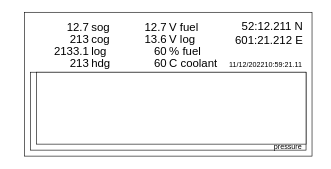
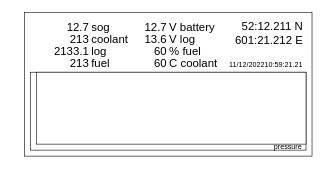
  <mxCell id="0" />
  <mxCell id="1" parent="0" />
  <mxCell id="2" value="" style="rounded=0;whiteSpace=wrap;html=1;" vertex="1" parent="1"><mxGeometry x="40" y="20" width="480" height="240" as="geometry" /></mxCell>
  <mxCell id="3" value="12.7" style="text;html=1;strokeColor=none;fillColor=none;align=right;verticalAlign=middle;whiteSpace=wrap;rounded=0;fontSize=19;" vertex="1" parent="1"><mxGeometry x="40" y="30" width="110" height="30" as="geometry" /></mxCell>
  <mxCell id="4" value="213" style="text;html=1;strokeColor=none;fillColor=none;align=right;verticalAlign=middle;whiteSpace=wrap;rounded=0;fontSize=19;" vertex="1" parent="1"><mxGeometry x="50" y="50" width="100" height="30" as="geometry" /></mxCell>
  <mxCell id="5" value="2133.1" style="text;html=1;strokeColor=none;fillColor=none;align=right;verticalAlign=middle;whiteSpace=wrap;rounded=0;fontSize=19;" vertex="1" parent="1"><mxGeometry x="20" y="70" width="130" height="30" as="geometry" /></mxCell>
  <mxCell id="6" value="213" style="text;html=1;strokeColor=none;fillColor=none;align=right;verticalAlign=middle;whiteSpace=wrap;rounded=0;fontSize=19;" vertex="1" parent="1"><mxGeometry x="20" y="90" width="130" height="30" as="geometry" /></mxCell>
  <mxCell id="7" value="&lt;div style=&quot;text-align: right;&quot;&gt;&lt;span style=&quot;background-color: initial;&quot;&gt;52:12.211&amp;nbsp;N&lt;/span&gt;&lt;/div&gt;&lt;div style=&quot;text-align: right;&quot;&gt;&lt;span style=&quot;background-color: initial;&quot;&gt;601:21.212 E&lt;/span&gt;&lt;/div&gt;" style="text;html=1;strokeColor=none;fillColor=none;align=left;verticalAlign=middle;whiteSpace=wrap;rounded=0;fontSize=19;" vertex="1" parent="1"><mxGeometry x="390" y="40" width="140" height="30" as="geometry" /></mxCell>
  <mxCell id="8" value="sog" style="text;html=1;strokeColor=none;fillColor=none;align=left;verticalAlign=middle;whiteSpace=wrap;rounded=0;fontSize=19;" vertex="1" parent="1"><mxGeometry x="150" y="30" width="130" height="30" as="geometry" /></mxCell>
- <mxCell id="9" value="cog" style="text;html=1;strokeColor=none;fillColor=none;align=left;verticalAlign=middle;whiteSpace=wrap;rounded=0;fontSize=19;" vertex="1" parent="1"><mxGeometry x="150" y="50" width="130" height="30" as="geometry" /></mxCell>
+ <mxCell id="9" value="coolant" style="text;html=1;strokeColor=none;fillColor=none;align=left;verticalAlign=middle;whiteSpace=wrap;rounded=0;fontSize=19;" vertex="1" parent="1"><mxGeometry x="150" y="50" width="130" height="30" as="geometry" /></mxCell>
  <mxCell id="10" value="log" style="text;html=1;strokeColor=none;fillColor=none;align=left;verticalAlign=middle;whiteSpace=wrap;rounded=0;fontSize=19;" vertex="1" parent="1"><mxGeometry x="150" y="70" width="130" height="30" as="geometry" /></mxCell>
- <mxCell id="11" value="hdg" style="text;html=1;strokeColor=none;fillColor=none;align=left;verticalAlign=middle;whiteSpace=wrap;rounded=0;fontSize=19;" vertex="1" parent="1"><mxGeometry x="150" y="90" width="130" height="30" as="geometry" /></mxCell>
+ <mxCell id="11" value="fuel" style="text;html=1;strokeColor=none;fillColor=none;align=left;verticalAlign=middle;whiteSpace=wrap;rounded=0;fontSize=19;" vertex="1" parent="1"><mxGeometry x="150" y="90" width="130" height="30" as="geometry" /></mxCell>
  <mxCell id="12" value="12.7" style="text;html=1;strokeColor=none;fillColor=none;align=right;verticalAlign=middle;whiteSpace=wrap;rounded=0;fontSize=19;" vertex="1" parent="1"><mxGeometry x="150" y="30" width="130" height="30" as="geometry" /></mxCell>
- <mxCell id="13" value="V fuel" style="text;html=1;strokeColor=none;fillColor=none;align=left;verticalAlign=middle;whiteSpace=wrap;rounded=0;fontSize=19;" vertex="1" parent="1"><mxGeometry x="280" y="30" width="130" height="30" as="geometry" /></mxCell>
+ <mxCell id="13" value="V battery" style="text;html=1;strokeColor=none;fillColor=none;align=left;verticalAlign=middle;whiteSpace=wrap;rounded=0;fontSize=19;" vertex="1" parent="1"><mxGeometry x="280" y="30" width="130" height="30" as="geometry" /></mxCell>
  <mxCell id="14" value="13.6" style="text;html=1;strokeColor=none;fillColor=none;align=right;verticalAlign=middle;whiteSpace=wrap;rounded=0;fontSize=19;" vertex="1" parent="1"><mxGeometry x="150" y="50" width="130" height="30" as="geometry" /></mxCell>
  <mxCell id="15" value="V log" style="text;html=1;strokeColor=none;fillColor=none;align=left;verticalAlign=middle;whiteSpace=wrap;rounded=0;fontSize=19;" vertex="1" parent="1"><mxGeometry x="280" y="50" width="130" height="30" as="geometry" /></mxCell>
  <mxCell id="16" value="60" style="text;html=1;strokeColor=none;fillColor=none;align=right;verticalAlign=middle;whiteSpace=wrap;rounded=0;fontSize=19;" vertex="1" parent="1"><mxGeometry x="150" y="70" width="130" height="30" as="geometry" /></mxCell>
  <mxCell id="17" value="% fuel" style="text;html=1;strokeColor=none;fillColor=none;align=left;verticalAlign=middle;whiteSpace=wrap;rounded=0;fontSize=19;" vertex="1" parent="1"><mxGeometry x="280" y="70" width="130" height="30" as="geometry" /></mxCell>
  <mxCell id="18" value="60" style="text;html=1;strokeColor=none;fillColor=none;align=right;verticalAlign=middle;whiteSpace=wrap;rounded=0;fontSize=19;" vertex="1" parent="1"><mxGeometry x="150" y="90" width="130" height="30" as="geometry" /></mxCell>
  <mxCell id="19" value="C coolant" style="text;html=1;strokeColor=none;fillColor=none;align=left;verticalAlign=middle;whiteSpace=wrap;rounded=0;fontSize=19;" vertex="1" parent="1"><mxGeometry x="280" y="90" width="130" height="30" as="geometry" /></mxCell>
- <mxCell id="20" value="&lt;div style=&quot;text-align: right;&quot;&gt;&lt;span style=&quot;background-color: initial; font-size: 12px;&quot;&gt;&lt;font style=&quot;font-size: 12px;&quot;&gt;11/12/202210:59:21.11&lt;/font&gt;&lt;/span&gt;&lt;br&gt;&lt;/div&gt;" style="text;html=1;strokeColor=none;fillColor=none;align=left;verticalAlign=middle;whiteSpace=wrap;rounded=0;fontSize=19;" vertex="1" parent="1"><mxGeometry x="380" y="90" width="140" height="30" as="geometry" /></mxCell>
+ <mxCell id="20" value="&lt;div style=&quot;text-align: right;&quot;&gt;&lt;span style=&quot;background-color: initial; font-size: 12px;&quot;&gt;&lt;font style=&quot;font-size: 12px;&quot;&gt;11/12/202210:59:21.21&lt;/font&gt;&lt;/span&gt;&lt;br&gt;&lt;/div&gt;" style="text;html=1;strokeColor=none;fillColor=none;align=left;verticalAlign=middle;whiteSpace=wrap;rounded=0;fontSize=19;" vertex="1" parent="1"><mxGeometry x="380" y="90" width="140" height="30" as="geometry" /></mxCell>
  <mxCell id="21" value="" style="rounded=0;whiteSpace=wrap;html=1;strokeColor=default;fontSize=12;" vertex="1" parent="1"><mxGeometry x="50" y="120" width="460" height="130" as="geometry" /></mxCell>
  <mxCell id="22" value="pressure" style="text;html=1;strokeColor=none;fillColor=none;align=center;verticalAlign=middle;whiteSpace=wrap;rounded=0;fontSize=12;" vertex="1" parent="1"><mxGeometry x="450" y="230" width="60" height="30" as="geometry" /></mxCell>
  <mxCell id="23" value="" style="rounded=0;whiteSpace=wrap;html=1;strokeColor=default;fontSize=12;" vertex="1" parent="1"><mxGeometry x="60" y="120" width="450" height="120" as="geometry" /></mxCell>
